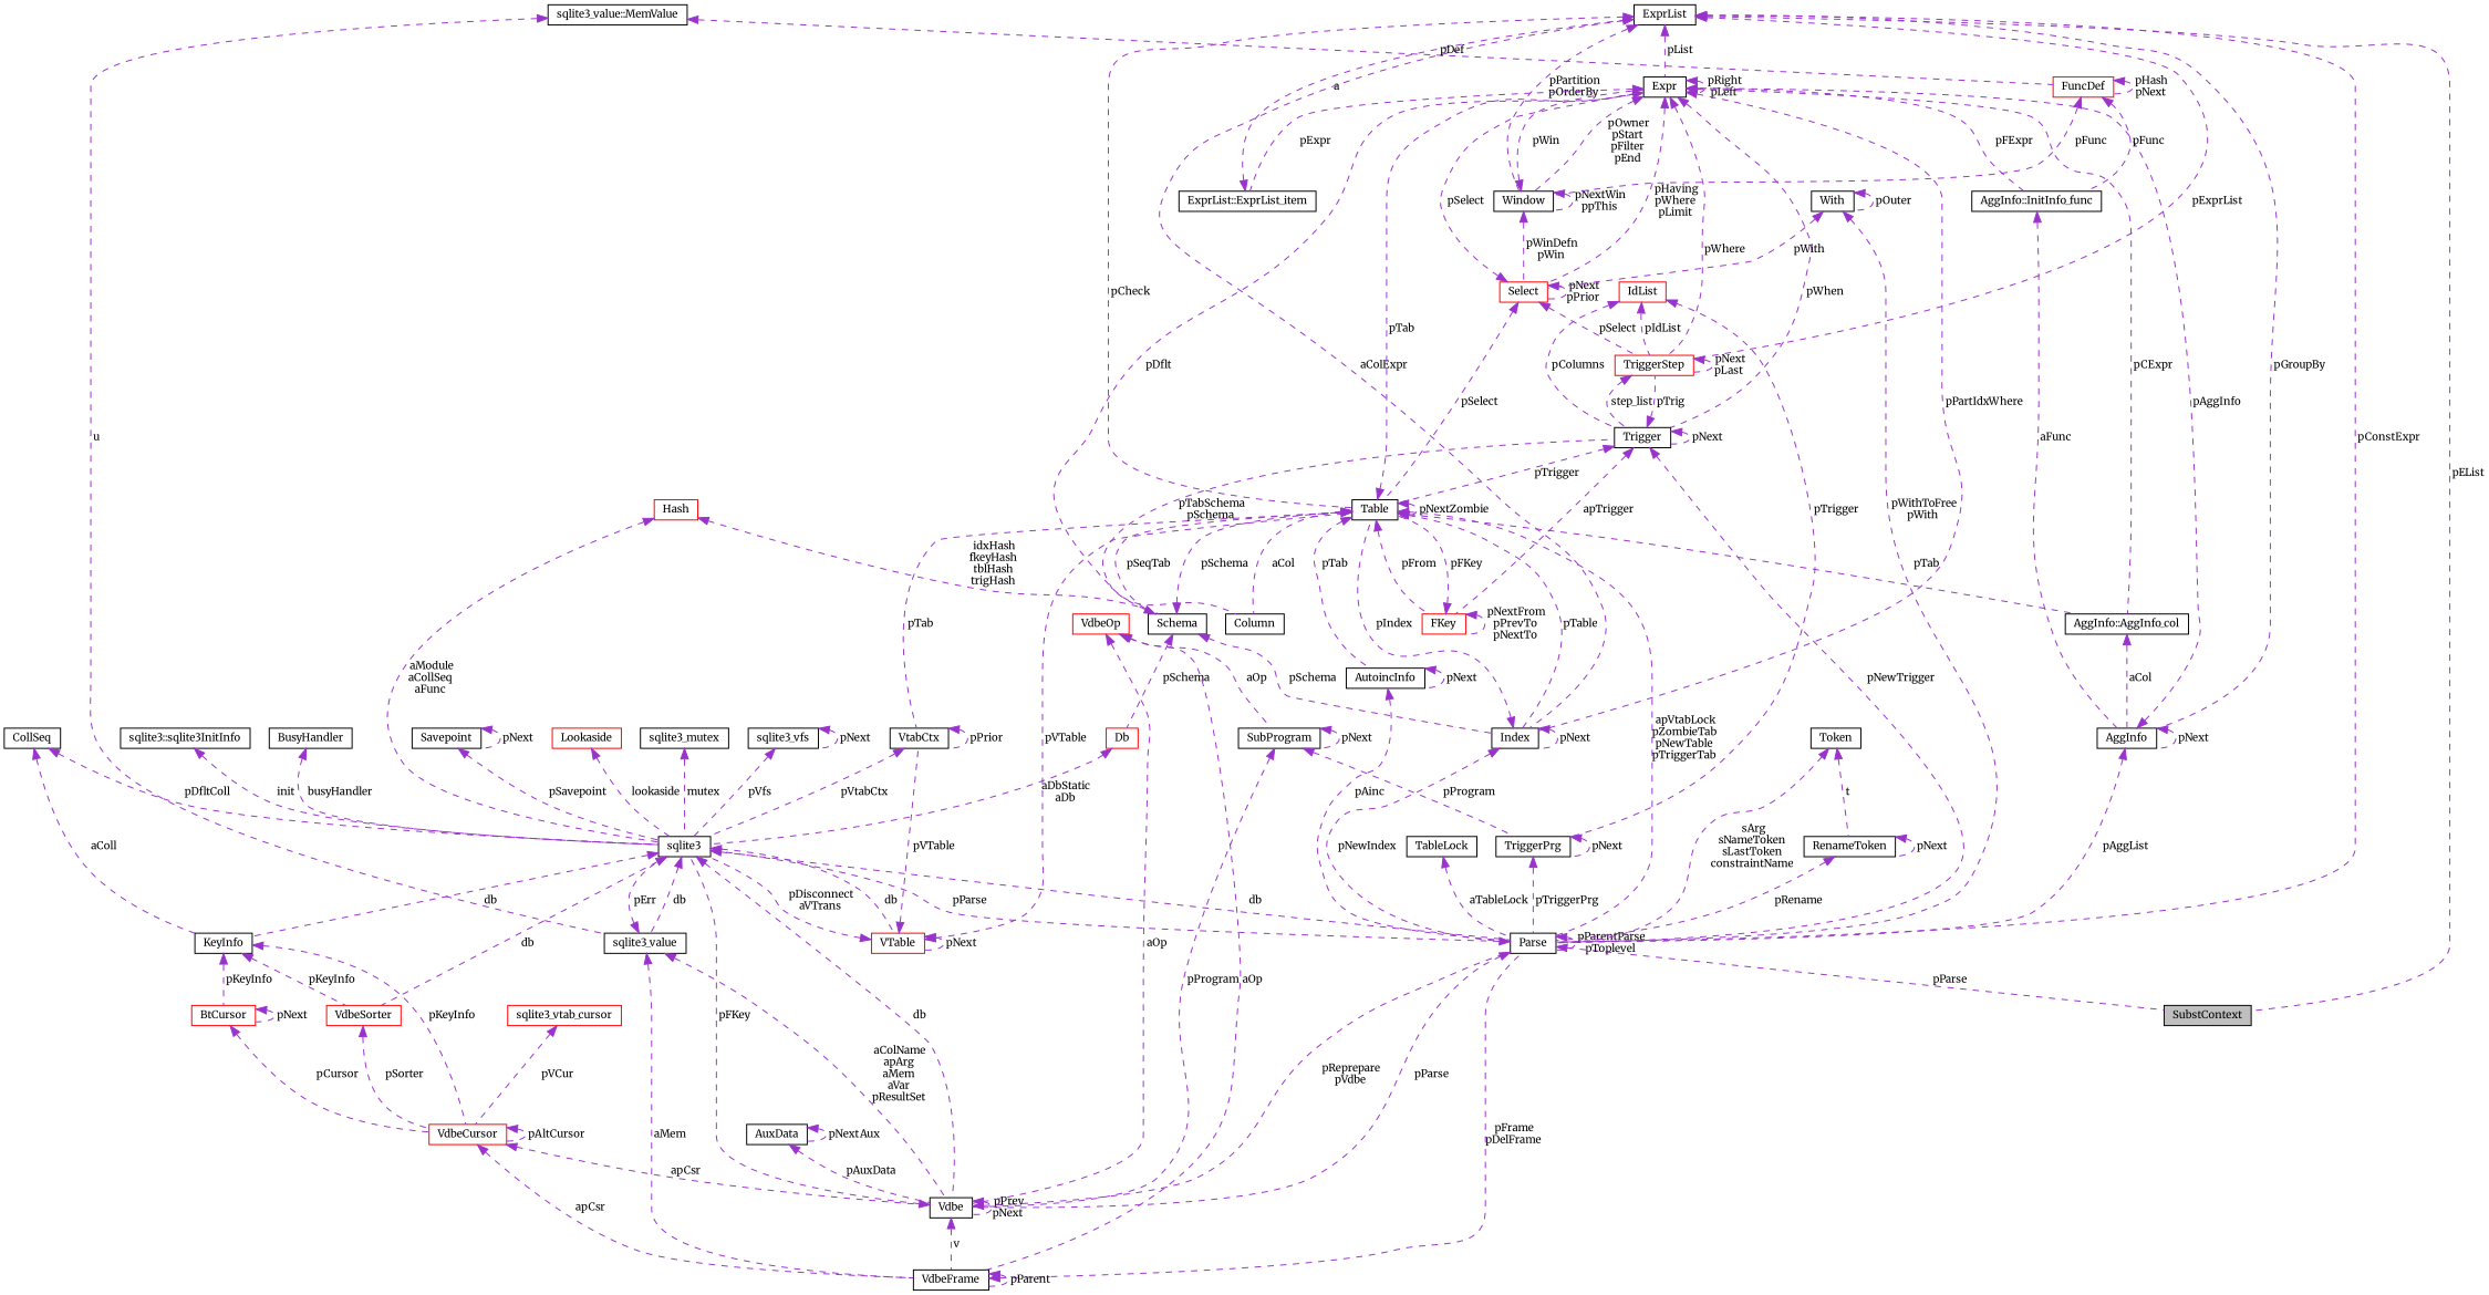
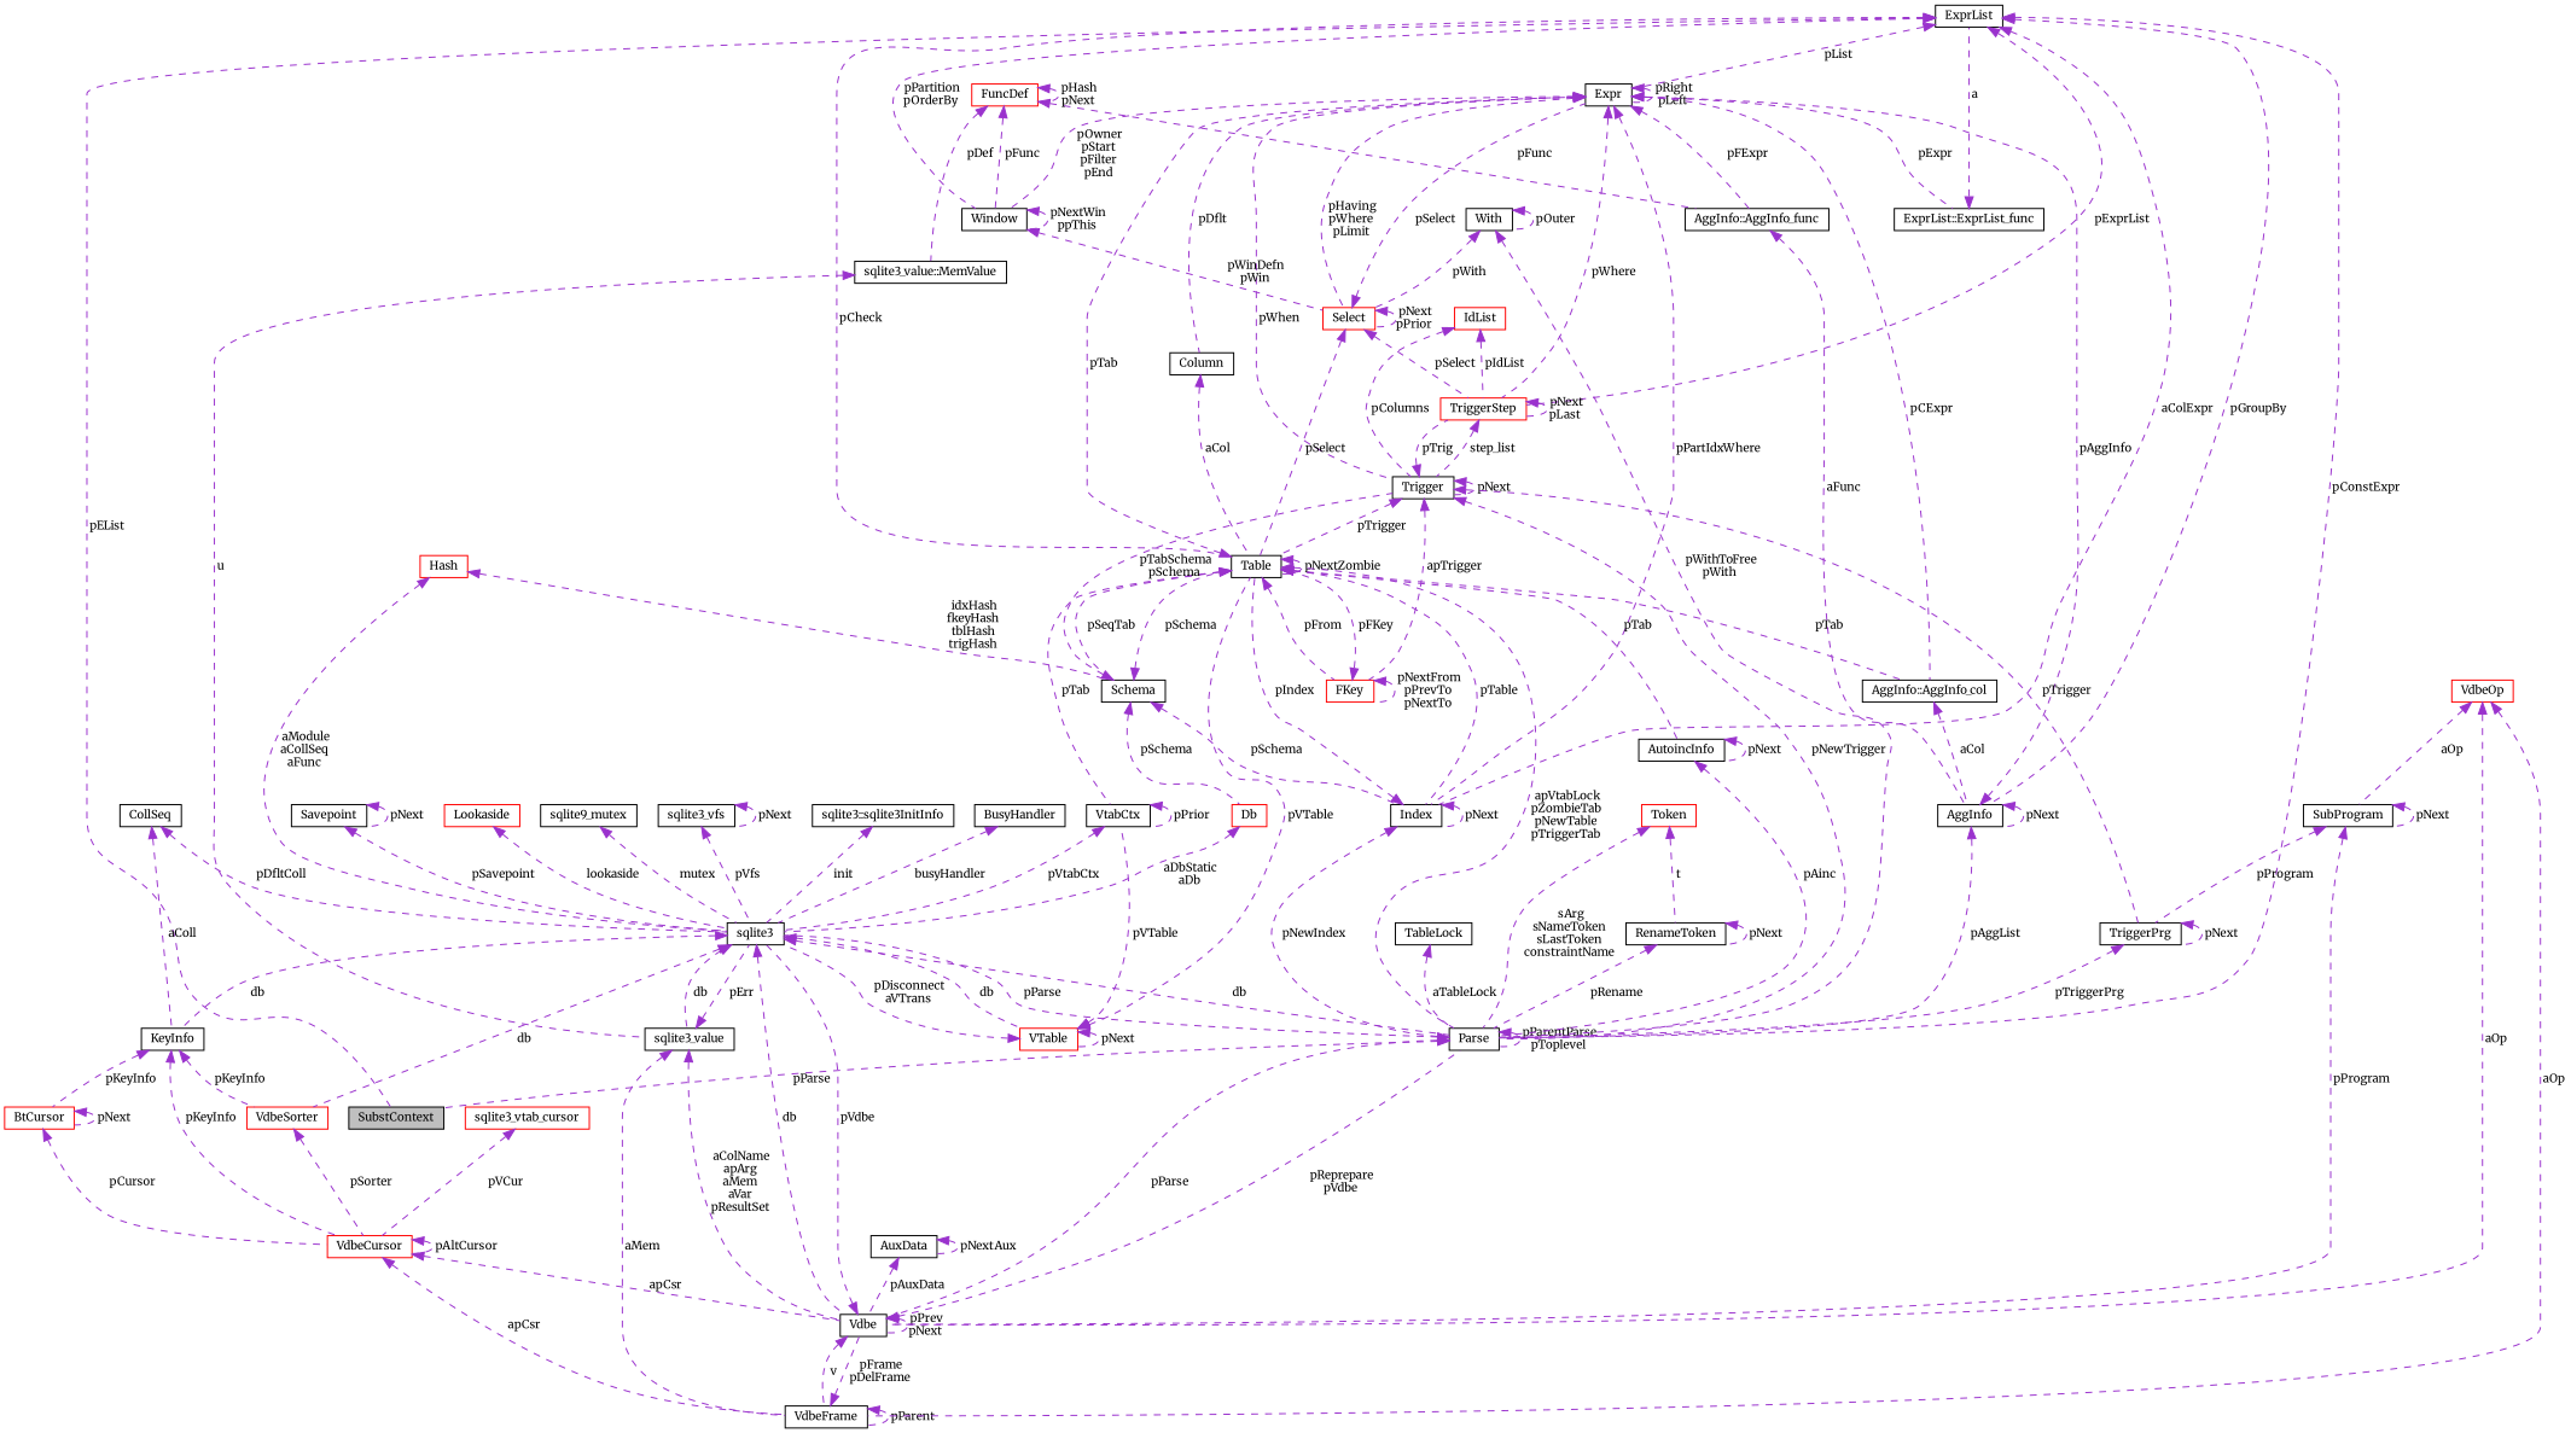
  digraph {
    fontname=Merriweather
    node [color=black fillcolor=white fontname=Merriweather fontsize=10 shape=record style=filled]
    edge [color=darkorchid3 dir=back fontname=Merriweather fontsize=10 labelfontname=Helvetica labelfontsize=10 style=dashed]
    n1 [fillcolor=grey75 fontcolor=black height=0.2 label=SubstContext width=0.4]
    n2 [height=0.2 label=ExprList width=0.4]
    n3 [height=0.2 label=Expr width=0.4]
    n4 [height=0.2 label=AggInfo width=0.4]
    n5 [height=0.2 label=Table width=0.4]
    n6 [color=red height=0.2 label=TriggerStep width=0.4]
    n7 [height=0.2 label=Window width=0.4]
    n8 [height=0.2 label=Parse width=0.4]
    n9 [height=0.2 label=Index width=0.4]
    n10 [color=red height=0.2 label=Select width=0.4]
-   n11 [height=0.2 label="ExprList::ExprList_item" width=0.4]
+   n11 [height=0.2 label="ExprList::ExprList_func" width=0.4]
    n12 [height=0.2 label="AggInfo::AggInfo_col" width=0.4]
    n13 [height=0.2 label=Column width=0.4]
    n14 [height=0.2 label=Trigger width=0.4]
-   n15 [height=0.2 label="AggInfo::InitInfo_func" width=0.4]
+   n15 [height=0.2 label="AggInfo::AggInfo_func" width=0.4]
    n16 [height=0.2 label=Schema width=0.4]
    n17 [color=red height=0.2 label=FKey width=0.4]
    n18 [height=0.2 label=AutoincInfo width=0.4]
    n19 [height=0.2 label=VtabCtx width=0.4]
    n20 [height=0.2 label=sqlite3 width=0.4]
    n21 [height=0.2 label=Vdbe width=0.4]
    n22 [height=0.2 label=TriggerPrg width=0.4]
    n23 [color=red height=0.2 label=Db width=0.4]
    n24 [color=red height=0.2 label=Hash width=0.4]
    n25 [color=red height=0.2 label=VTable width=0.4]
    n26 [height=0.2 label=sqlite3_value width=0.4]
    n27 [height=0.2 label=KeyInfo width=0.4]
    n28 [color=red height=0.2 label=VdbeSorter width=0.4]
    n29 [color=red height=0.2 label=IdList width=0.4]
    n30 [height=0.2 label=With width=0.4]
    n31 [color=red height=0.2 label=FuncDef width=0.4]
    n32 [height=0.2 label="sqlite3_value::MemValue" width=0.4]
    n33 [height=0.2 label=VdbeFrame width=0.4]
    n34 [color=red height=0.2 label=VdbeCursor width=0.4]
    n35 [color=red height=0.2 label=BtCursor width=0.4]
    n36 [height=0.2 label=AuxData width=0.4]
    n37 [height=0.2 label=CollSeq width=0.4]
    n38 [color=red height=0.2 label=sqlite3_vtab_cursor width=0.4]
    n39 [color=red height=0.2 label=VdbeOp width=0.4]
    n40 [height=0.2 label=SubProgram width=0.4]
    n41 [height=0.2 label=TableLock width=0.4]
-   n42 [height=0.2 label=Token width=0.4]
+   n42 [color=red height=0.2 label=Token width=0.4]
    n43 [height=0.2 label=RenameToken width=0.4]
    n44 [height=0.2 label=Savepoint width=0.4]
    n45 [color=red height=0.2 label=Lookaside width=0.4]
-   n46 [height=0.2 label=sqlite3_mutex width=0.4]
+   n46 [height=0.2 label=sqlite9_mutex width=0.4]
    n47 [height=0.2 label=sqlite3_vfs width=0.4]
    n48 [height=0.2 label="sqlite3::sqlite3InitInfo" width=0.4]
    n49 [height=0.2 label=BusyHandler width=0.4]
    n2 -> n1 [label=" pEList"]
    n2 -> n3 [label=" pList"]
    n2 -> n4 [label=" pGroupBy"]
    n2 -> n5 [label=" pCheck"]
    n2 -> n6 [label=" pExprList"]
    n2 -> n7 [label=" pPartition\npOrderBy"]
    n2 -> n8 [label=" pConstExpr"]
    n2 -> n9 [label=" aColExpr"]
    n3 -> n3 [label=" pRight\npLeft"]
    n3 -> n6 [label=" pWhere"]
    n3 -> n7 [label=" pOwner\npStart\npFilter\npEnd"]
    n3 -> n9 [label=" pPartIdxWhere"]
    n3 -> n10 [label=" pHaving\npWhere\npLimit"]
    n3 -> n11 [label=" pExpr"]
    n3 -> n12 [label=" pCExpr"]
    n3 -> n13 [label=" pDflt"]
    n3 -> n14 [label=" pWhen"]
    n3 -> n15 [label=" pFExpr"]
    n4 -> n3 [label=" pAggInfo"]
    n4 -> n4 [label=" pNext"]
    n4 -> n8 [label=" pAggList"]
    n5 -> n3 [label=" pTab"]
    n5 -> n5 [label=" pNextZombie"]
    n5 -> n8 [label=" apVtabLock\npZombieTab\npNewTable\npTriggerTab"]
    n5 -> n9 [label=" pTable"]
    n5 -> n12 [label=" pTab"]
    n5 -> n16 [label=" pSeqTab"]
    n5 -> n17 [label=" pFrom"]
    n5 -> n18 [label=" pTab"]
    n5 -> n19 [label=" pTab"]
    n6 -> n6 [label=" pNext\npLast"]
    n6 -> n14 [label=" step_list"]
-   n7 -> n3 [label=" pWin"]
    n7 -> n7 [label=" pNextWin\nppThis"]
    n7 -> n10 [label=" pWinDefn\npWin"]
    n8 -> n1 [label=" pParse"]
    n8 -> n8 [label=" pParentParse\npToplevel"]
    n8 -> n20 [label=" pParse"]
    n8 -> n21 [label=" pParse"]
    n9 -> n5 [label=" pIndex"]
    n9 -> n8 [label=" pNewIndex"]
    n9 -> n9 [label=" pNext"]
    n10 -> n3 [label=" pSelect"]
    n10 -> n5 [label=" pSelect"]
    n10 -> n6 [label=" pSelect"]
    n10 -> n10 [label=" pNext\npPrior"]
    n11 -> n2 [label=" a"]
    n12 -> n4 [label=" aCol"]
-   n5 -> n13 [label=" aCol"]
+   n13 -> n5 [label=" aCol"]
    n14 -> n5 [label=" pTrigger"]
    n14 -> n6 [label=" pTrig"]
    n14 -> n8 [label=" pNewTrigger"]
    n14 -> n14 [label=" pNext"]
    n14 -> n17 [label=" apTrigger"]
-   n29 -> n22 [label=" pTrigger"]
+   n14 -> n22 [label=" pTrigger"]
    n15 -> n4 [label=" aFunc"]
    n16 -> n5 [label=" pSchema"]
    n16 -> n9 [label=" pSchema"]
    n16 -> n14 [label=" pTabSchema\npSchema"]
    n16 -> n23 [label=" pSchema"]
    n17 -> n5 [label=" pFKey"]
    n17 -> n17 [label=" pNextFrom\npPrevTo\npNextTo"]
    n18 -> n8 [label=" pAinc"]
    n18 -> n18 [label=" pNext"]
    n19 -> n19 [label=" pPrior"]
    n19 -> n20 [label=" pVtabCtx"]
    n20 -> n8 [label=" db"]
    n20 -> n21 [label=" db"]
    n20 -> n25 [label=" db"]
    n20 -> n26 [label=" db"]
    n20 -> n27 [label=" db"]
    n20 -> n28 [label=" db"]
    n21 -> n8 [label=" pReprepare\npVdbe"]
-   n21 -> n20 [label=" pFKey"]
+   n21 -> n20 [label=" pVdbe"]
    n21 -> n21 [label=" pPrev\npNext"]
    n21 -> n33 [label=" v"]
    n22 -> n8 [label=" pTriggerPrg"]
    n22 -> n22 [label=" pNext"]
    n23 -> n20 [label=" aDbStatic\naDb"]
    n24 -> n16 [label=" idxHash\nfkeyHash\ntblHash\ntrigHash"]
    n24 -> n20 [label=" aModule\naCollSeq\naFunc"]
    n25 -> n5 [label=" pVTable"]
    n25 -> n19 [label=" pVTable"]
    n25 -> n20 [label=" pDisconnect\naVTrans"]
    n25 -> n25 [label=" pNext"]
    n26 -> n20 [label=" pErr"]
    n26 -> n21 [label=" aColName\napArg\naMem\naVar\npResultSet"]
    n26 -> n33 [label=" aMem"]
    n27 -> n28 [label=" pKeyInfo"]
    n27 -> n34 [label=" pKeyInfo"]
    n27 -> n35 [label=" pKeyInfo"]
    n28 -> n34 [label=" pSorter"]
    n29 -> n6 [label=" pIdList"]
    n29 -> n14 [label=" pColumns"]
    n30 -> n8 [label=" pWithToFree\npWith"]
    n30 -> n10 [label=" pWith"]
    n30 -> n30 [label=" pOuter"]
    n31 -> n7 [label=" pFunc"]
    n31 -> n15 [label=" pFunc"]
    n31 -> n31 [label=" pHash\npNext"]
-   n32 -> n31 [label=" pDef"]
+   n31 -> n32 [label=" pDef"]
    n32 -> n26 [label=" u"]
-   n33 -> n8 [label=" pFrame\npDelFrame"]
+   n33 -> n21 [label=" pFrame\npDelFrame"]
    n33 -> n33 [label=" pParent"]
    n34 -> n21 [label=" apCsr"]
    n34 -> n33 [label=" apCsr"]
    n34 -> n34 [label=" pAltCursor"]
    n35 -> n34 [label=" pCursor"]
    n35 -> n35 [label=" pNext"]
    n36 -> n21 [label=" pAuxData"]
    n36 -> n36 [label=" pNextAux"]
    n37 -> n20 [label=" pDfltColl"]
    n37 -> n27 [label=" aColl"]
    n38 -> n34 [label=" pVCur"]
    n39 -> n21 [label=" aOp"]
    n39 -> n33 [label=" aOp"]
    n39 -> n40 [label=" aOp"]
    n40 -> n21 [label=" pProgram"]
    n40 -> n22 [label=" pProgram"]
    n40 -> n40 [label=" pNext"]
    n41 -> n8 [label=" aTableLock"]
    n42 -> n8 [label=" sArg\nsNameToken\nsLastToken\nconstraintName"]
    n42 -> n43 [label=" t"]
    n43 -> n8 [label=" pRename"]
    n43 -> n43 [label=" pNext"]
    n44 -> n20 [label=" pSavepoint"]
    n44 -> n44 [label=" pNext"]
    n45 -> n20 [label=" lookaside"]
    n46 -> n20 [label=" mutex"]
    n47 -> n20 [label=" pVfs"]
    n47 -> n47 [label=" pNext"]
    n48 -> n20 [label=" init"]
    n49 -> n20 [label=" busyHandler"]
  }
